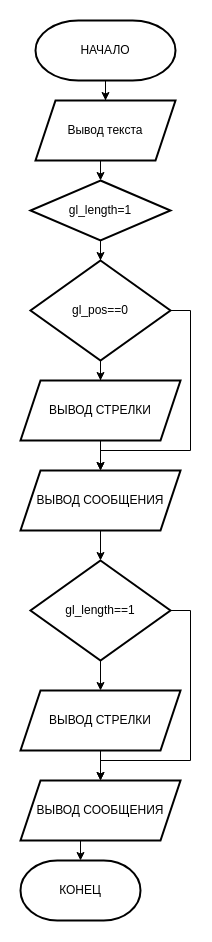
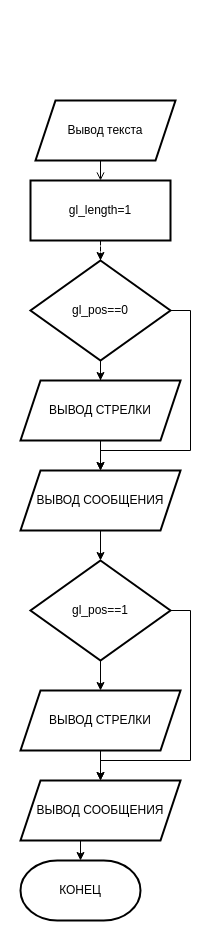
  <mxCell id="0" />
  <mxCell id="1" parent="0" />
- <mxCell id="2" value="" style="edgeStyle=orthogonalEdgeStyle;rounded=0;orthogonalLoop=1;jettySize=auto;html=1;" edge="1" parent="1" source="3" target="23"><mxGeometry relative="1" as="geometry" /></mxCell>
- <mxCell id="3" value="НАЧАЛО" style="strokeWidth=2;html=1;shape=mxgraph.flowchart.terminator;whiteSpace=wrap;" vertex="1" parent="1"><mxGeometry x="35" y="20" width="140" height="60" as="geometry" /></mxCell>
- <mxCell id="4" value="" style="edgeStyle=orthogonalEdgeStyle;rounded=0;orthogonalLoop=1;jettySize=auto;html=1;" edge="1" parent="1" source="5" target="9"><mxGeometry relative="1" as="geometry" /></mxCell>
- <mxCell id="5" value="gl_length=1" style="rhombus;whiteSpace=wrap;html=1;strokeWidth=2;" vertex="1" parent="1"><mxGeometry x="30" y="180" width="140" height="60" as="geometry" /></mxCell>
+ <mxCell id="4" value="" style="edgeStyle=orthogonalEdgeStyle;rounded=0;orthogonalLoop=1;jettySize=auto;html=1;dashed=1;" edge="1" parent="1" source="5" target="9"><mxGeometry relative="1" as="geometry" /></mxCell>
+ <mxCell id="5" value="gl_length=1" style="whiteSpace=wrap;html=1;strokeWidth=2;" vertex="1" parent="1"><mxGeometry x="30" y="180" width="140" height="60" as="geometry" /></mxCell>
  <mxCell id="6" value="" style="edgeStyle=orthogonalEdgeStyle;rounded=0;orthogonalLoop=1;jettySize=auto;html=1;" edge="1" parent="1" target="11"><mxGeometry relative="1" as="geometry"><mxPoint x="100" y="480" as="sourcePoint" /></mxGeometry></mxCell>
  <mxCell id="7" value="" style="edgeStyle=orthogonalEdgeStyle;rounded=0;orthogonalLoop=1;jettySize=auto;html=1;" edge="1" parent="1" source="9" target="16"><mxGeometry relative="1" as="geometry" /></mxCell>
  <mxCell id="8" style="edgeStyle=orthogonalEdgeStyle;rounded=0;orthogonalLoop=1;jettySize=auto;html=1;exitX=1;exitY=0.5;exitDx=0;exitDy=0;exitPerimeter=0;entryX=0.5;entryY=0;entryDx=0;entryDy=0;" edge="1" parent="1" source="9" target="11"><mxGeometry relative="1" as="geometry"><Array as="points"><mxPoint x="190" y="310" /><mxPoint x="190" y="450" /><mxPoint x="100" y="450" /></Array></mxGeometry></mxCell>
  <mxCell id="9" value="gl_pos==0" style="strokeWidth=2;html=1;shape=mxgraph.flowchart.decision;whiteSpace=wrap;" vertex="1" parent="1"><mxGeometry x="30" y="260" width="140" height="100" as="geometry" /></mxCell>
  <mxCell id="10" style="edgeStyle=orthogonalEdgeStyle;rounded=0;orthogonalLoop=1;jettySize=auto;html=1;exitX=0.5;exitY=1;exitDx=0;exitDy=0;entryX=0.5;entryY=0;entryDx=0;entryDy=0;entryPerimeter=0;" edge="1" parent="1" source="11" target="14"><mxGeometry relative="1" as="geometry" /></mxCell>
  <mxCell id="11" value="ВЫВОД СООБЩЕНИЯ" style="shape=parallelogram;perimeter=parallelogramPerimeter;whiteSpace=wrap;html=1;fixedSize=1;strokeWidth=2;" vertex="1" parent="1"><mxGeometry x="20" y="470" width="160" height="60" as="geometry" /></mxCell>
  <mxCell id="12" value="" style="edgeStyle=orthogonalEdgeStyle;rounded=0;orthogonalLoop=1;jettySize=auto;html=1;" edge="1" parent="1" source="14" target="18"><mxGeometry relative="1" as="geometry" /></mxCell>
  <mxCell id="13" style="edgeStyle=orthogonalEdgeStyle;rounded=0;orthogonalLoop=1;jettySize=auto;html=1;exitX=1;exitY=0.5;exitDx=0;exitDy=0;exitPerimeter=0;entryX=0.5;entryY=0;entryDx=0;entryDy=0;" edge="1" parent="1" source="14" target="20"><mxGeometry relative="1" as="geometry"><mxPoint x="100" y="730" as="targetPoint" /><Array as="points"><mxPoint x="190" y="610" /><mxPoint x="190" y="760" /><mxPoint x="100" y="760" /></Array></mxGeometry></mxCell>
- <mxCell id="14" value="gl_length==1" style="strokeWidth=2;html=1;shape=mxgraph.flowchart.decision;whiteSpace=wrap;" vertex="1" parent="1"><mxGeometry x="30" y="560" width="140" height="100" as="geometry" /></mxCell>
+ <mxCell id="14" value="gl_pos==1" style="strokeWidth=2;html=1;shape=mxgraph.flowchart.decision;whiteSpace=wrap;" vertex="1" parent="1"><mxGeometry x="30" y="560" width="140" height="100" as="geometry" /></mxCell>
  <mxCell id="15" value="" style="edgeStyle=orthogonalEdgeStyle;rounded=0;orthogonalLoop=1;jettySize=auto;html=1;" edge="1" parent="1" source="16" target="11"><mxGeometry relative="1" as="geometry" /></mxCell>
  <mxCell id="16" value="ВЫВОД СТРЕЛКИ" style="shape=parallelogram;perimeter=parallelogramPerimeter;whiteSpace=wrap;html=1;fixedSize=1;strokeWidth=2;" vertex="1" parent="1"><mxGeometry x="20" y="380" width="160" height="60" as="geometry" /></mxCell>
  <mxCell id="17" value="" style="edgeStyle=orthogonalEdgeStyle;rounded=0;orthogonalLoop=1;jettySize=auto;html=1;" edge="1" parent="1" source="18" target="20"><mxGeometry relative="1" as="geometry" /></mxCell>
  <mxCell id="18" value="ВЫВОД СТРЕЛКИ" style="shape=parallelogram;perimeter=parallelogramPerimeter;whiteSpace=wrap;html=1;fixedSize=1;strokeWidth=2;" vertex="1" parent="1"><mxGeometry x="20" y="690" width="160" height="60" as="geometry" /></mxCell>
  <mxCell id="19" style="edgeStyle=orthogonalEdgeStyle;rounded=0;orthogonalLoop=1;jettySize=auto;html=1;exitX=0.5;exitY=1;exitDx=0;exitDy=0;entryX=0.5;entryY=0;entryDx=0;entryDy=0;entryPerimeter=0;" edge="1" parent="1" source="20" target="21"><mxGeometry relative="1" as="geometry" /></mxCell>
  <mxCell id="20" value="ВЫВОД СООБЩЕНИЯ" style="shape=parallelogram;perimeter=parallelogramPerimeter;whiteSpace=wrap;html=1;fixedSize=1;strokeWidth=2;" vertex="1" parent="1"><mxGeometry x="20" y="780" width="160" height="60" as="geometry" /></mxCell>
  <mxCell id="21" value="КОНЕЦ" style="strokeWidth=2;html=1;shape=mxgraph.flowchart.terminator;whiteSpace=wrap;" vertex="1" parent="1"><mxGeometry x="20" y="860" width="120" height="60" as="geometry" /></mxCell>
- <mxCell id="22" style="edgeStyle=orthogonalEdgeStyle;rounded=0;orthogonalLoop=1;jettySize=auto;html=1;exitX=0.5;exitY=1;exitDx=0;exitDy=0;entryX=0.5;entryY=0;entryDx=0;entryDy=0;" edge="1" parent="1" source="23" target="5"><mxGeometry relative="1" as="geometry" /></mxCell>
+ <mxCell id="22" style="edgeStyle=orthogonalEdgeStyle;rounded=0;orthogonalLoop=1;jettySize=auto;html=1;exitX=0.5;exitY=1;exitDx=0;exitDy=0;entryX=0.5;entryY=0;entryDx=0;entryDy=0;endArrow=open;" edge="1" parent="1" source="23" target="5"><mxGeometry relative="1" as="geometry" /></mxCell>
  <mxCell id="23" value="Вывод текста" style="shape=parallelogram;perimeter=parallelogramPerimeter;whiteSpace=wrap;html=1;fixedSize=1;strokeWidth=2;" vertex="1" parent="1"><mxGeometry x="35" y="100" width="140" height="60" as="geometry" /></mxCell>
